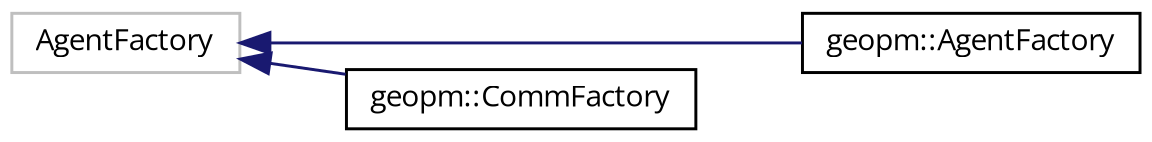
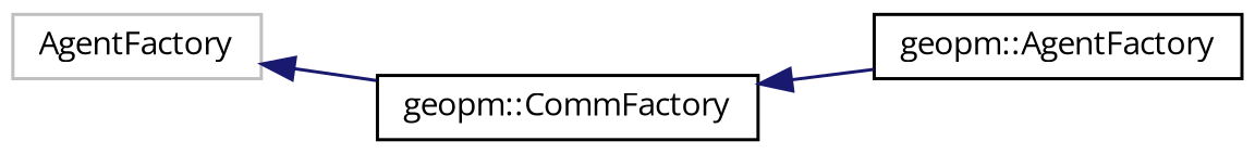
  digraph {
    fontname="Open Sans"
    rankdir=LR
    node [color=black fillcolor=white fontname="Open Sans" fontsize=10 shape=record style=filled]
    edge [color=midnightblue dir=back fontname="Open Sans" fontsize=10 labelfontname=Helvetica labelfontsize=10 style=solid]
    n1 [color=grey75 height=0.2 label=AgentFactory width=0.4]
    n2 [height=0.2 label="geopm::AgentFactory" width=0.4]
    n3 [height=0.2 label="geopm::CommFactory" width=0.4]
-   n1 -> n2
+   n3 -> n2
    n1 -> n3
  }
